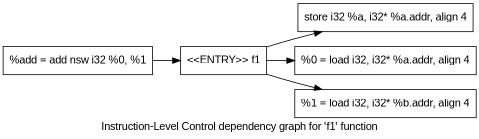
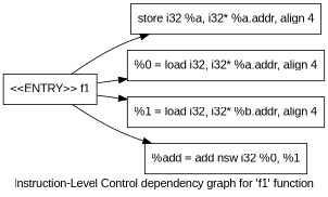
  digraph {
    fontname="Liberation Sans"
    label="Instruction-Level Control dependency graph for 'f1' function"
    rankdir=LR
    node [fontname="Liberation Sans" shape=record]
    edge [fontname="Liberation Sans"]
    n1 [label="{\<\<ENTRY\>\> f1}"]
    n2 [label="{  store i32 %a, i32* %a.addr, align 4}"]
    n3 [label="{  %0 = load i32, i32* %a.addr, align 4}"]
    n4 [label="{  %1 = load i32, i32* %b.addr, align 4}"]
    n5 [label="{  %add = add nsw i32 %0, %1}"]
    n1 -> n2
    n1 -> n3
    n1 -> n4
-   n5 -> n1
+   n1 -> n5
  }
